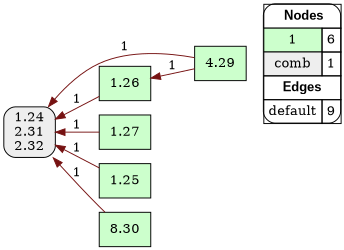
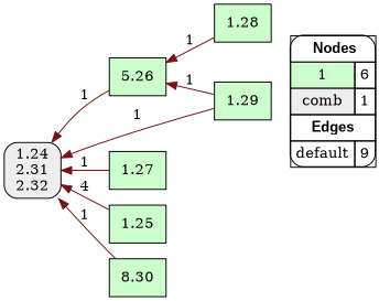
  digraph {
    rankdir=RL
    node [fillcolor="#CCFFCC" shape=box style=filled]
    edge [arrowhead=normal color="#761212" constraint=true style=solid]
    n1 [fillcolor=white label=<   <TABLE BORDER="0" CELLBORDER="1" CELLSPACING="0" CELLPADDING="4">  <TR> <TD COLSPAN="2"><font face="Arial Black"> Nodes</font></TD> </TR>  <TR>   <TD bgcolor="#CCFFCC">1</TD>   <TD>6</TD>   </TR>  <TR>   <TD bgcolor="#EEEEEE">comb</TD>   <TD>1</TD>   </TR>  <TR> <TD COLSPAN="2"><font face = "Arial Black"> Edges </font></TD> </TR>  <TR>   <TD><font color ="#000000">default</font></TD>   <TD>9</TD>   </TR>  </TABLE>   > margin=0 style="filled,rounded"]
    "1.24\n2.31\n2.32" [fillcolor="#EEEEEE" style="filled,rounded"]
-   1.26
+   1.26 [label=5.26]
    1.27
-   1.29 [label=4.29]
+   1.28
+   1.29
    1.25
    n8 [label=8.30]
    subgraph sub_1 {
      rank=source
      n1
    }
    1.26 -> "1.24\n2.31\n2.32" [label=1]
    1.27 -> "1.24\n2.31\n2.32" [label=1]
+   1.28 -> 1.26 [label=1]
    1.29 -> "1.24\n2.31\n2.32" [label=1]
    1.29 -> 1.26 [label=1]
-   1.25 -> "1.24\n2.31\n2.32" [label=1]
+   1.25 -> "1.24\n2.31\n2.32" [label=4]
    n8 -> "1.24\n2.31\n2.32" [label=1]
  }
